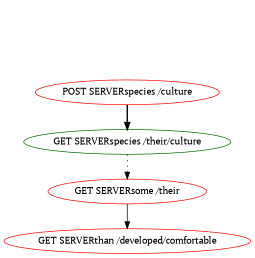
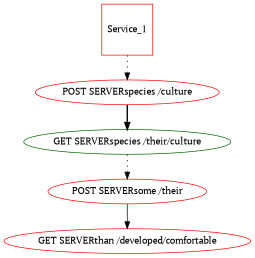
  digraph {
    fontname="PT Serif"
    node [color=red fontname="PT Serif"]
    edge [fontname="PT Serif" style=dotted]
+   Service_1 [shape=square]
    n2 [label="POST SERVERspecies /culture"]
    n3 [color=darkgreen label="GET SERVERspecies /their/culture"]
-   "GET SERVERsome /their"
+   "GET SERVERsome /their" [label="POST SERVERsome /their"]
    "GET SERVERthan /developed/comfortable"
+   Service_1 -> n2
    n2 -> n3 [style=bold]
    n3 -> "GET SERVERsome /their"
    "GET SERVERsome /their" -> "GET SERVERthan /developed/comfortable" [style=solid]
  }
